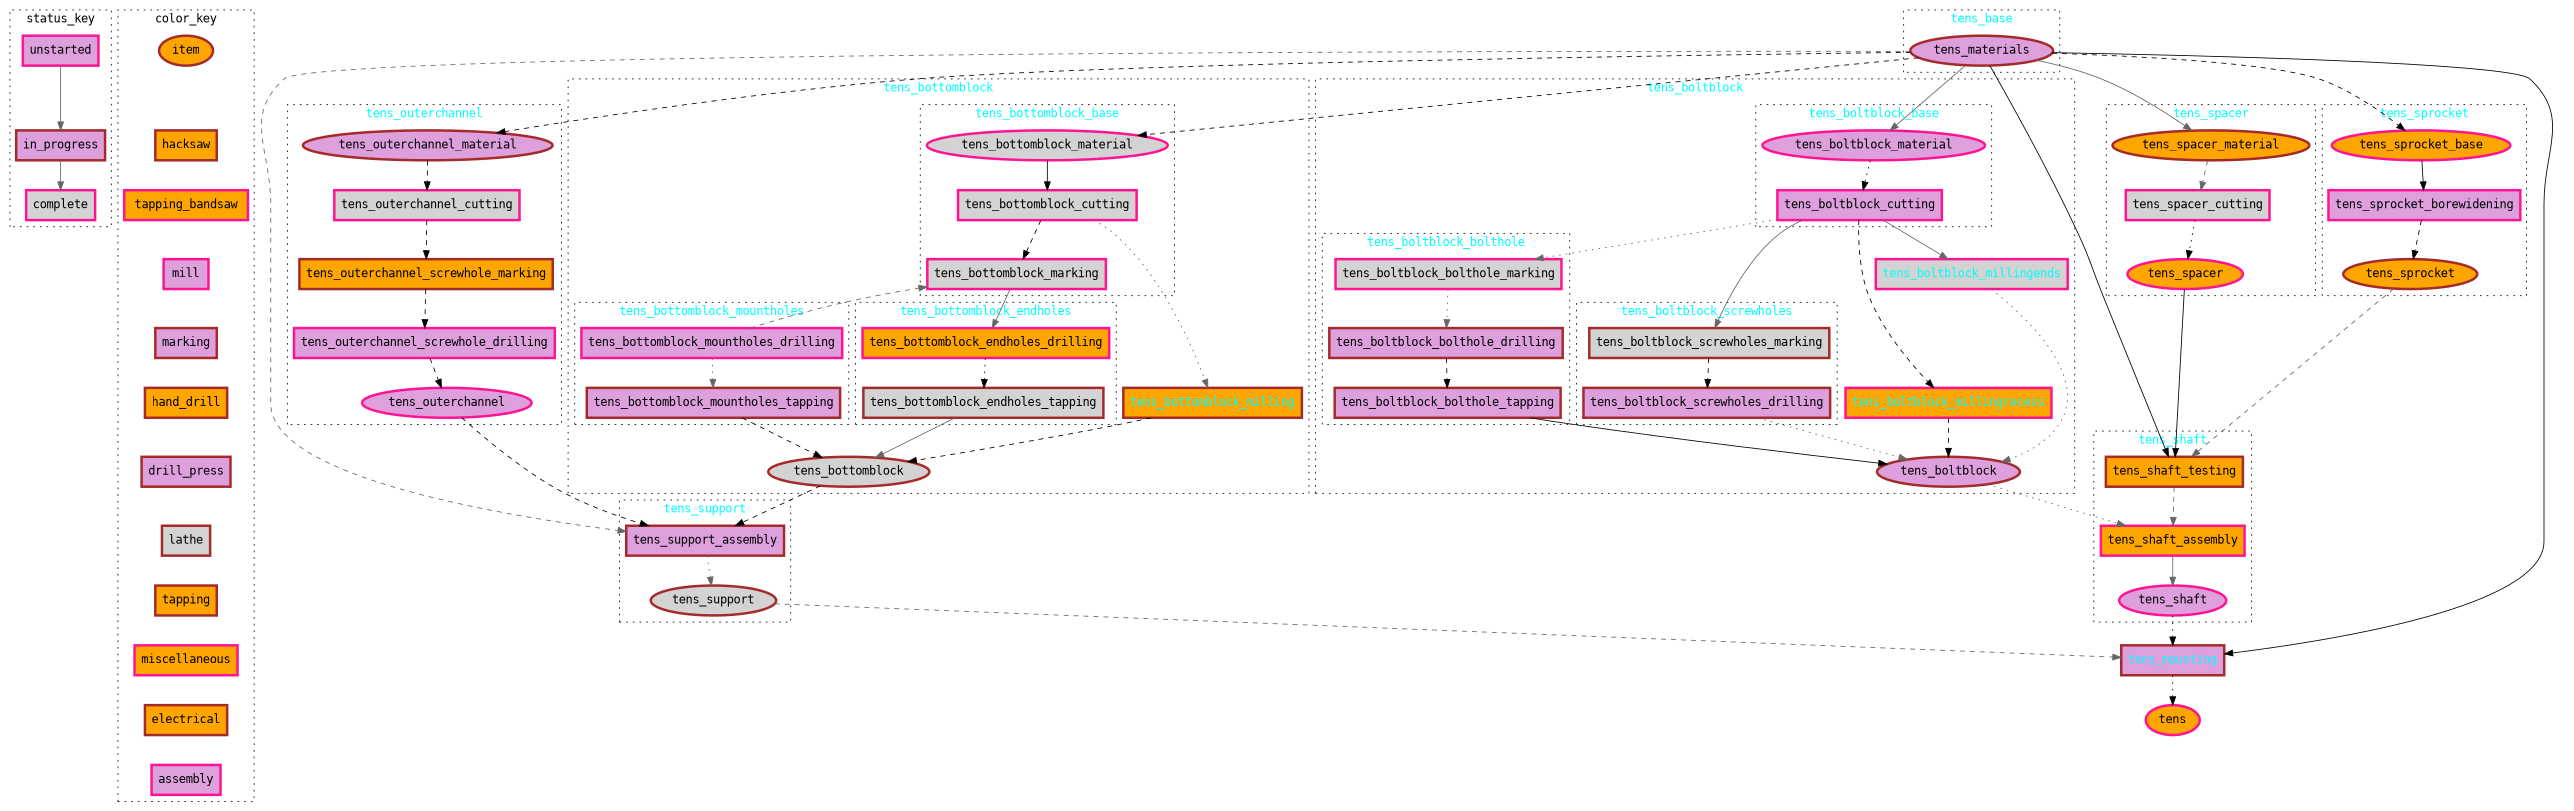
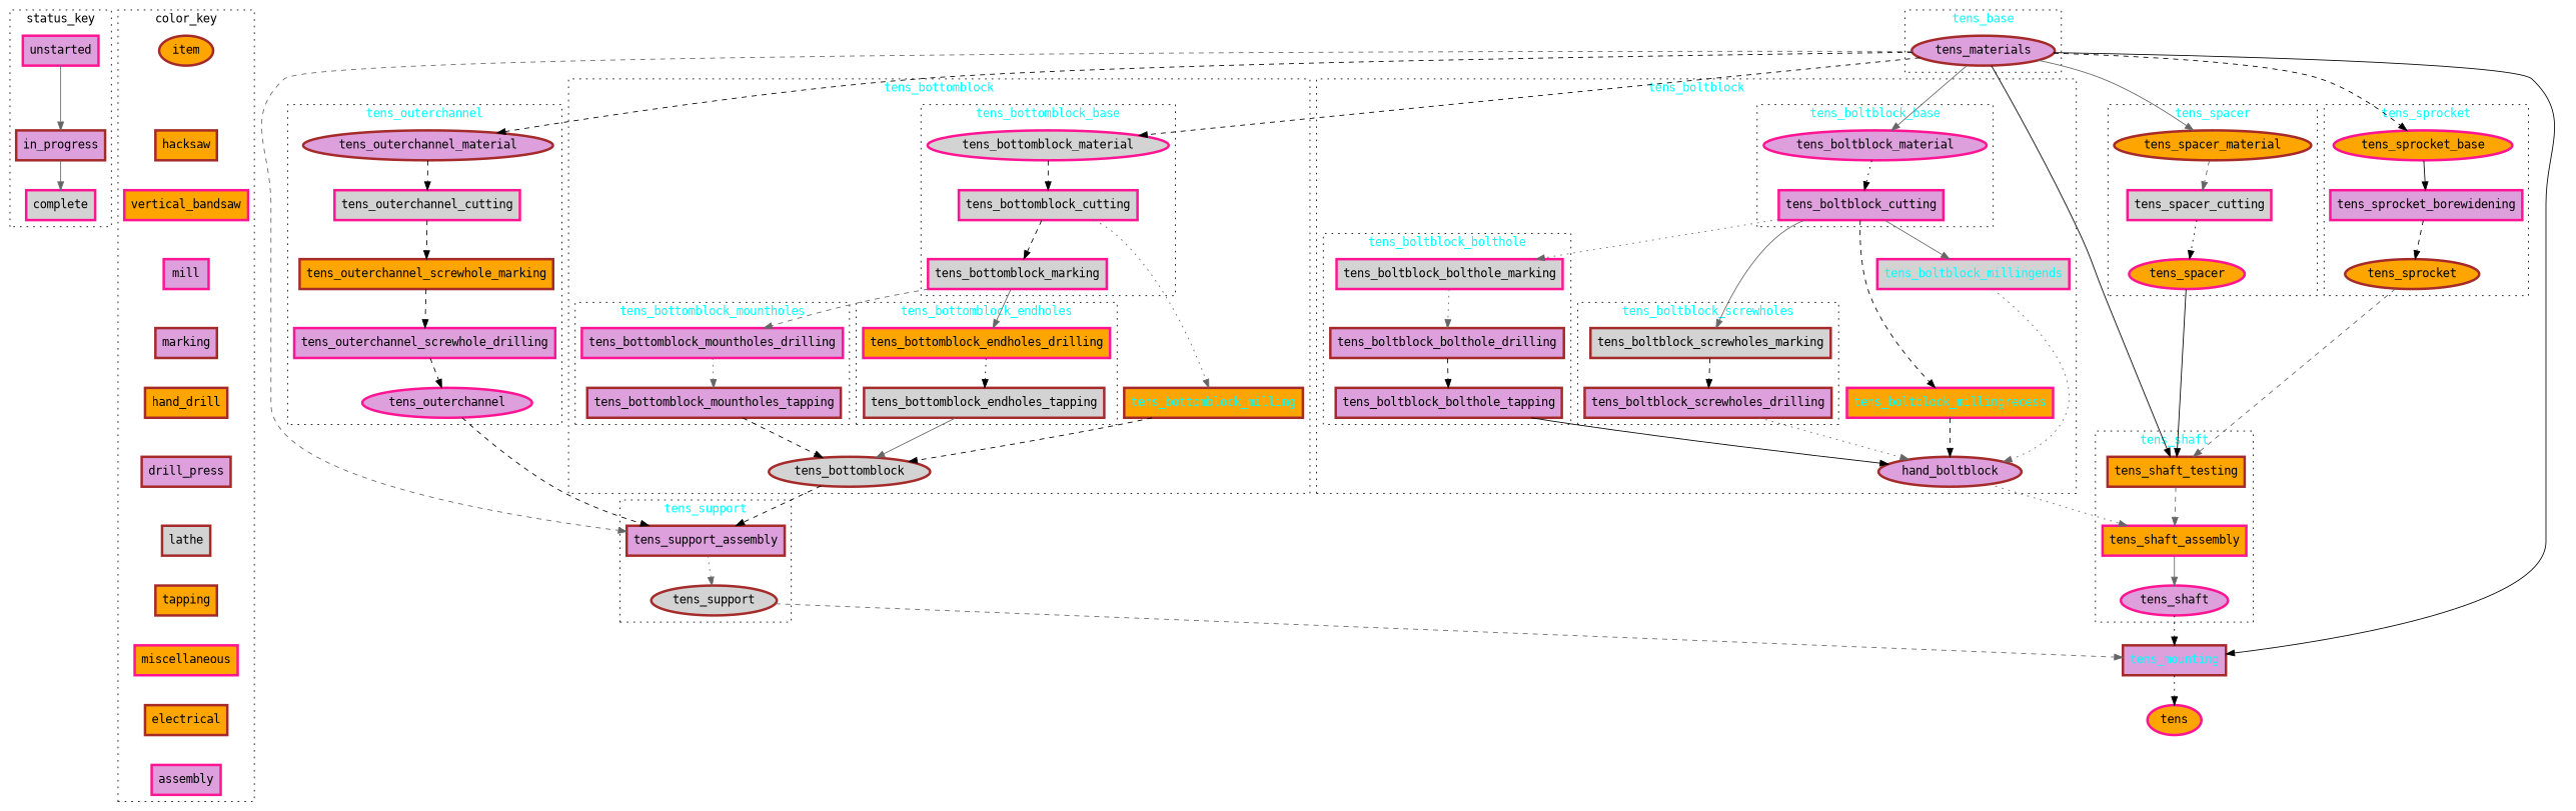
  digraph {
    fontname="DejaVu Sans Mono"
    forcelabels=true
    rankdir=TB
    node [color=brown fillcolor=plum fontcolor=black fontname="DejaVu Sans Mono" penwidth=3 shape=box style=filled]
    edge [color=black fontname="DejaVu Sans Mono" style=dashed]
    unstarted [color=deeppink]
    in_progress
    complete [color=deeppink fillcolor=lightgrey]
    item [fillcolor=orange shape=oval]
    hacksaw [fillcolor=orange]
-   vertical_bandsaw [color=deeppink fillcolor=orange label=tapping_bandsaw]
+   vertical_bandsaw [color=deeppink fillcolor=orange]
    mill [color=deeppink]
    marking
    hand_drill [fillcolor=orange]
    drill_press
    lathe [fillcolor=lightgrey]
    tapping [fillcolor=orange]
    miscellaneous [color=deeppink fillcolor=orange]
    electrical [fillcolor=orange]
    assembly [color=deeppink]
    tens_materials [shape=oval]
    tens_outerchannel_material [shape=oval]
    tens_outerchannel_cutting [color=deeppink fillcolor=lightgrey]
    tens_outerchannel_screwhole_marking [fillcolor=orange]
    tens_outerchannel_screwhole_drilling [color=deeppink]
    tens_outerchannel [color=deeppink shape=oval]
    tens_boltblock_material [color=deeppink shape=oval]
    tens_boltblock_cutting [color=deeppink]
    tens_boltblock_bolthole_marking [color=deeppink fillcolor=lightgrey]
    tens_boltblock_bolthole_drilling
    tens_boltblock_bolthole_tapping
    tens_boltblock_screwholes_marking [fillcolor=lightgrey]
    tens_boltblock_screwholes_drilling
    tens_boltblock_millingrecess [color=deeppink fillcolor=orange fontcolor=cyan]
    tens_boltblock_millingends [color=deeppink fillcolor=lightgrey fontcolor=cyan]
-   tens_boltblock [shape=oval]
+   tens_boltblock [shape=oval label=hand_boltblock]
    tens_bottomblock_material [color=deeppink fillcolor=lightgrey shape=oval]
    tens_bottomblock_cutting [color=deeppink fillcolor=lightgrey]
    tens_bottomblock_marking [color=deeppink fillcolor=lightgrey]
    tens_bottomblock_mountholes_drilling [color=deeppink]
    tens_bottomblock_mountholes_tapping
    tens_bottomblock_endholes_drilling [color=deeppink fillcolor=orange]
    tens_bottomblock_endholes_tapping [fillcolor=lightgrey]
    tens_bottomblock_milling [fillcolor=orange fontcolor=cyan]
    tens_bottomblock [fillcolor=lightgrey shape=oval]
    tens_spacer_material [fillcolor=orange shape=oval]
    tens_spacer_cutting [color=deeppink fillcolor=lightgrey]
    tens_spacer [color=deeppink fillcolor=orange shape=oval]
    tens_sprocket_base [color=deeppink fillcolor=orange shape=oval]
    tens_sprocket_borewidening [color=deeppink]
    tens_sprocket [fillcolor=orange shape=oval]
    tens_support_assembly
    tens_support [fillcolor=lightgrey shape=oval]
    tens_shaft_testing [fillcolor=orange]
    tens_shaft_assembly [color=deeppink fillcolor=orange]
    tens_shaft [color=deeppink shape=oval]
    tens_mounting [fontcolor=cyan]
    tens [color=deeppink fillcolor=orange shape=oval]
    subgraph cluster_1 {
      label=status_key
      style=dotted
      unstarted
      in_progress
      complete
    }
    subgraph cluster_2 {
      label=color_key
      style=dotted
      item
      hacksaw
      vertical_bandsaw
      mill
      marking
      hand_drill
      drill_press
      lathe
      tapping
      miscellaneous
      electrical
      assembly
    }
    subgraph cluster_3 {
      fontcolor=cyan
      label=tens_base
      style=dotted
      tens_materials
    }
    subgraph cluster_4 {
      fontcolor=cyan
      label=tens_outerchannel
      style=dotted
      tens_outerchannel_material
      tens_outerchannel_cutting
      tens_outerchannel_screwhole_marking
      tens_outerchannel_screwhole_drilling
      tens_outerchannel
    }
    subgraph cluster_5 {
      fontcolor=cyan
      label=tens_boltblock
      style=dotted
      tens_boltblock_millingrecess
      tens_boltblock_millingends
      tens_boltblock
      subgraph cluster_6 {
        fontcolor=cyan
        label=tens_boltblock_base
        style=dotted
        tens_boltblock_material
        tens_boltblock_cutting
      }
      subgraph cluster_7 {
        fontcolor=cyan
        label=tens_boltblock_bolthole
        style=dotted
        tens_boltblock_bolthole_marking
        tens_boltblock_bolthole_drilling
        tens_boltblock_bolthole_tapping
      }
      subgraph cluster_8 {
        fontcolor=cyan
        label=tens_boltblock_screwholes
        style=dotted
        tens_boltblock_screwholes_marking
        tens_boltblock_screwholes_drilling
      }
    }
    subgraph cluster_9 {
      fontcolor=cyan
      label=tens_bottomblock
      style=dotted
      tens_bottomblock_milling
      tens_bottomblock
      subgraph cluster_10 {
        fontcolor=cyan
        label=tens_bottomblock_base
        style=dotted
        tens_bottomblock_material
        tens_bottomblock_cutting
        tens_bottomblock_marking
      }
      subgraph cluster_11 {
        fontcolor=cyan
        label=tens_bottomblock_mountholes
        style=dotted
        tens_bottomblock_mountholes_drilling
        tens_bottomblock_mountholes_tapping
      }
      subgraph cluster_12 {
        fontcolor=cyan
        label=tens_bottomblock_endholes
        style=dotted
        tens_bottomblock_endholes_drilling
        tens_bottomblock_endholes_tapping
      }
    }
    subgraph cluster_13 {
      fontcolor=cyan
      label=tens_spacer
      style=dotted
      tens_spacer_material
      tens_spacer_cutting
      tens_spacer
    }
    subgraph cluster_14 {
      fontcolor=cyan
      label=tens_sprocket
      style=dotted
      tens_sprocket_base
      tens_sprocket_borewidening
      tens_sprocket
    }
    subgraph cluster_15 {
      fontcolor=cyan
      label=tens_support
      style=dotted
      tens_support_assembly
      tens_support
    }
    subgraph cluster_16 {
      fontcolor=cyan
      label=tens_shaft
      style=dotted
      tens_shaft_testing
      tens_shaft_assembly
      tens_shaft
    }
    unstarted -> in_progress [color=gray40 style=solid]
    in_progress -> complete [color=gray40 style=solid]
    item -> hacksaw [style=invis color=""]
    hacksaw -> vertical_bandsaw [style=invis color=""]
    vertical_bandsaw -> mill [style=invis color=""]
    mill -> marking [style=invis color=""]
    marking -> hand_drill [style=invis color=""]
    hand_drill -> drill_press [style=invis color=""]
    drill_press -> lathe [style=invis color=""]
    lathe -> tapping [style=invis color=""]
    tapping -> miscellaneous [style=invis color=""]
    miscellaneous -> electrical [style=invis color=""]
    electrical -> assembly [style=invis color=""]
    tens_materials -> tens_outerchannel_material
    tens_materials -> tens_boltblock_material [color=gray40 style=solid]
    tens_materials -> tens_bottomblock_material
    tens_materials -> tens_spacer_material [color=gray40 style=solid]
    tens_materials -> tens_sprocket_base
    tens_materials -> tens_support_assembly [color=gray40]
    tens_materials -> tens_shaft_testing [style=solid]
    tens_materials -> tens_mounting [style=solid]
    tens_outerchannel_material -> tens_outerchannel_cutting
    tens_outerchannel_cutting -> tens_outerchannel_screwhole_marking
    tens_outerchannel_screwhole_marking -> tens_outerchannel_screwhole_drilling
    tens_outerchannel_screwhole_drilling -> tens_outerchannel
    tens_outerchannel -> tens_support_assembly
    tens_boltblock_material -> tens_boltblock_cutting [style=dotted]
    tens_boltblock_cutting -> tens_boltblock_bolthole_marking [color=gray40 style=dotted]
    tens_boltblock_cutting -> tens_boltblock_screwholes_marking [color=gray40 style=solid]
    tens_boltblock_cutting -> tens_boltblock_millingrecess
    tens_boltblock_cutting -> tens_boltblock_millingends [color=gray40 style=solid]
    tens_boltblock_bolthole_marking -> tens_boltblock_bolthole_drilling [color=gray40 style=dotted]
    tens_boltblock_bolthole_drilling -> tens_boltblock_bolthole_tapping
    tens_boltblock_bolthole_tapping -> tens_boltblock [style=solid]
    tens_boltblock_screwholes_marking -> tens_boltblock_screwholes_drilling
    tens_boltblock_screwholes_drilling -> tens_boltblock [color=gray40 style=dotted]
    tens_boltblock_millingrecess -> tens_boltblock
    tens_boltblock_millingends -> tens_boltblock [color=gray40 style=dotted]
    tens_boltblock -> tens_shaft_assembly [color=gray40 style=dotted]
-   tens_bottomblock_material -> tens_bottomblock_cutting [style=solid]
+   tens_bottomblock_material -> tens_bottomblock_cutting
    tens_bottomblock_cutting -> tens_bottomblock_marking
    tens_bottomblock_cutting -> tens_bottomblock_milling [color=gray40 style=dotted]
-   tens_bottomblock_mountholes_drilling -> tens_bottomblock_marking [color=gray40]
+   tens_bottomblock_marking -> tens_bottomblock_mountholes_drilling [color=gray40]
    tens_bottomblock_marking -> tens_bottomblock_endholes_drilling [color=gray40 style=solid]
    tens_bottomblock_mountholes_drilling -> tens_bottomblock_mountholes_tapping [color=gray40 style=dotted]
    tens_bottomblock_mountholes_tapping -> tens_bottomblock
    tens_bottomblock_endholes_drilling -> tens_bottomblock_endholes_tapping [style=dotted]
    tens_bottomblock_endholes_tapping -> tens_bottomblock [color=gray40 style=solid]
    tens_bottomblock_milling -> tens_bottomblock
    tens_bottomblock -> tens_support_assembly
    tens_spacer_material -> tens_spacer_cutting [color=gray40]
    tens_spacer_cutting -> tens_spacer [style=dotted]
    tens_spacer -> tens_shaft_testing [style=solid]
    tens_sprocket_base -> tens_sprocket_borewidening [style=solid]
    tens_sprocket_borewidening -> tens_sprocket
    tens_sprocket -> tens_shaft_testing [color=gray40]
    tens_support_assembly -> tens_support [color=gray40 style=dotted]
    tens_support -> tens_mounting [color=gray40]
    tens_shaft_testing -> tens_shaft_assembly [color=gray40]
    tens_shaft_assembly -> tens_shaft [color=gray40 style=solid]
    tens_shaft -> tens_mounting [style=dotted]
    tens_mounting -> tens [style=dotted]
  }
